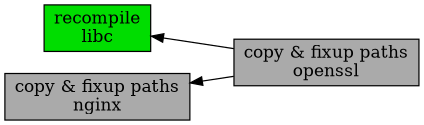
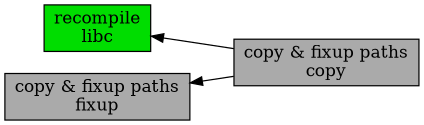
  digraph {
    rankdir=LR
    node [fillcolor="#aaaaaa" shape=box style=filled]
    edge [dir=back]
    n1 [fillcolor="#00dd00" label="recompile\nlibc"]
-   n2 [label="copy & fixup paths\nopenssl"]
-   n3 [label="copy & fixup paths\nnginx"]
+   n2 [label="copy & fixup paths\ncopy"]
+   n3 [label="copy & fixup paths\nfixup"]
    n1 -> n2
    n3 -> n2
  }
